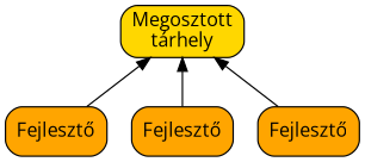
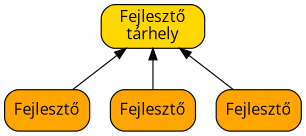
  digraph {
    rankdir=BT
    fontname="Open Sans"
    node [fillcolor=orange shape=rect style="rounded, filled" fontname="Open Sans"]
    edge [fontname="Open Sans"]
-   n1 [fillcolor=gold label="Megosztott\ntárhely"]
+   n1 [fillcolor=gold label="Fejlesztő\ntárhely"]
    n2 [label="Fejlesztő"]
    n3 [label="Fejlesztő"]
    n4 [label="Fejlesztő"]
    n2 -> n1
    n3 -> n1
    n4 -> n1
  }
